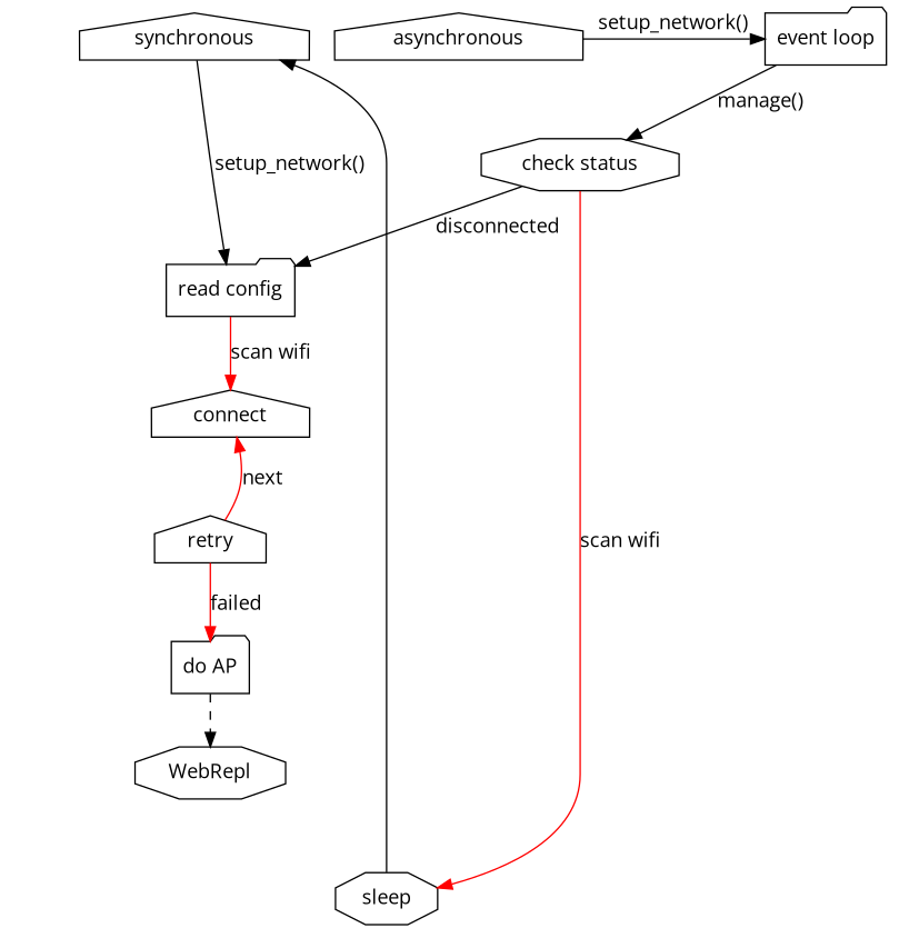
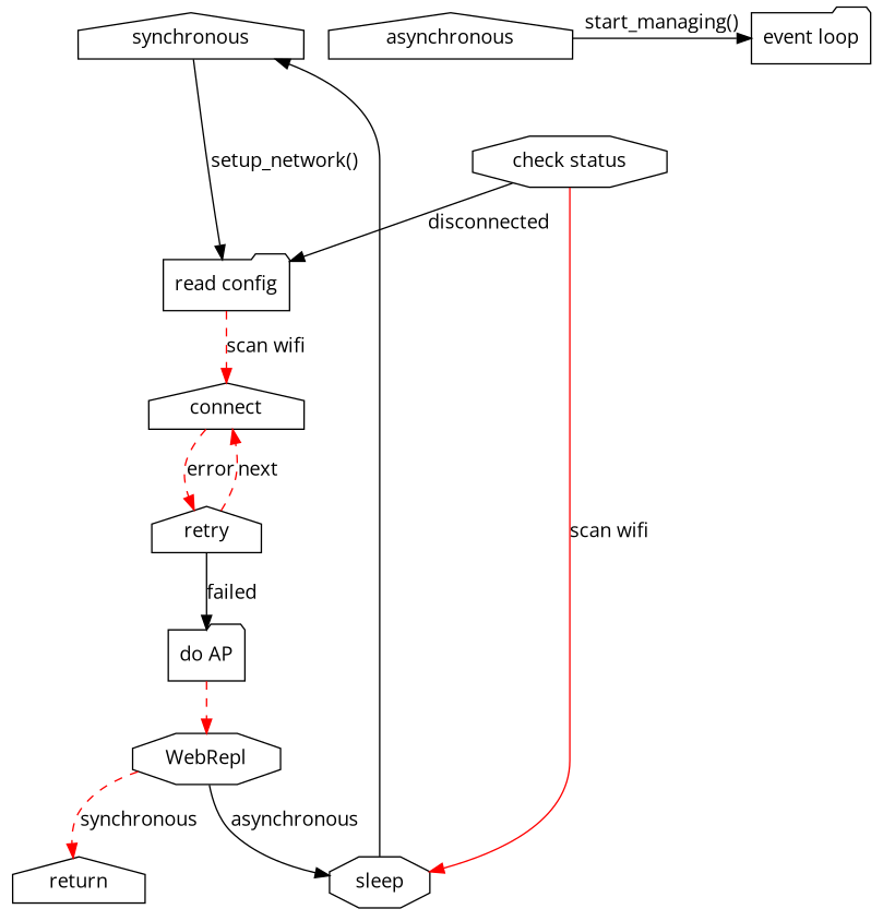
  digraph {
    fontname="Open Sans"
    node [fontname="Open Sans" shape=house]
    edge [color=red fontname="Open Sans" style=solid]
    asynchronous
    "event loop" [shape=folder]
    synchronous
    "check status" [shape=octagon]
    "read config" [shape=folder]
    sleep [shape=octagon]
    connect
    retry
    "do AP" [shape=folder]
    WebRepl [shape=octagon]
+   return
    subgraph sub_1 {
      rank=same
      asynchronous
      "event loop"
      synchronous
    }
-   asynchronous -> "event loop" [color=black label="setup_network()"]
-   "event loop" -> "check status" [color=black label="manage()"]
+   asynchronous -> "event loop" [color=black label="start_managing()"]
    synchronous -> "read config" [color=black label="setup_network()"]
    "check status" -> "read config" [color=black label=disconnected]
    "check status" -> sleep [label="scan wifi"]
-   "read config" -> connect [label="scan wifi"]
+   "read config" -> connect [label="scan wifi" style=dashed]
    sleep -> synchronous [color=black]
-   retry -> connect [label=next]
-   retry -> "do AP" [label=failed]
-   "do AP" -> WebRepl [color=black style=dashed]
+   connect -> retry [label=error style=dashed]
+   retry -> connect [label=next style=dashed]
+   retry -> "do AP" [color=black label=failed]
+   "do AP" -> WebRepl [style=dashed]
+   WebRepl -> sleep [color=black label=asynchronous]
+   WebRepl -> return [label=synchronous style=dashed]
  }
